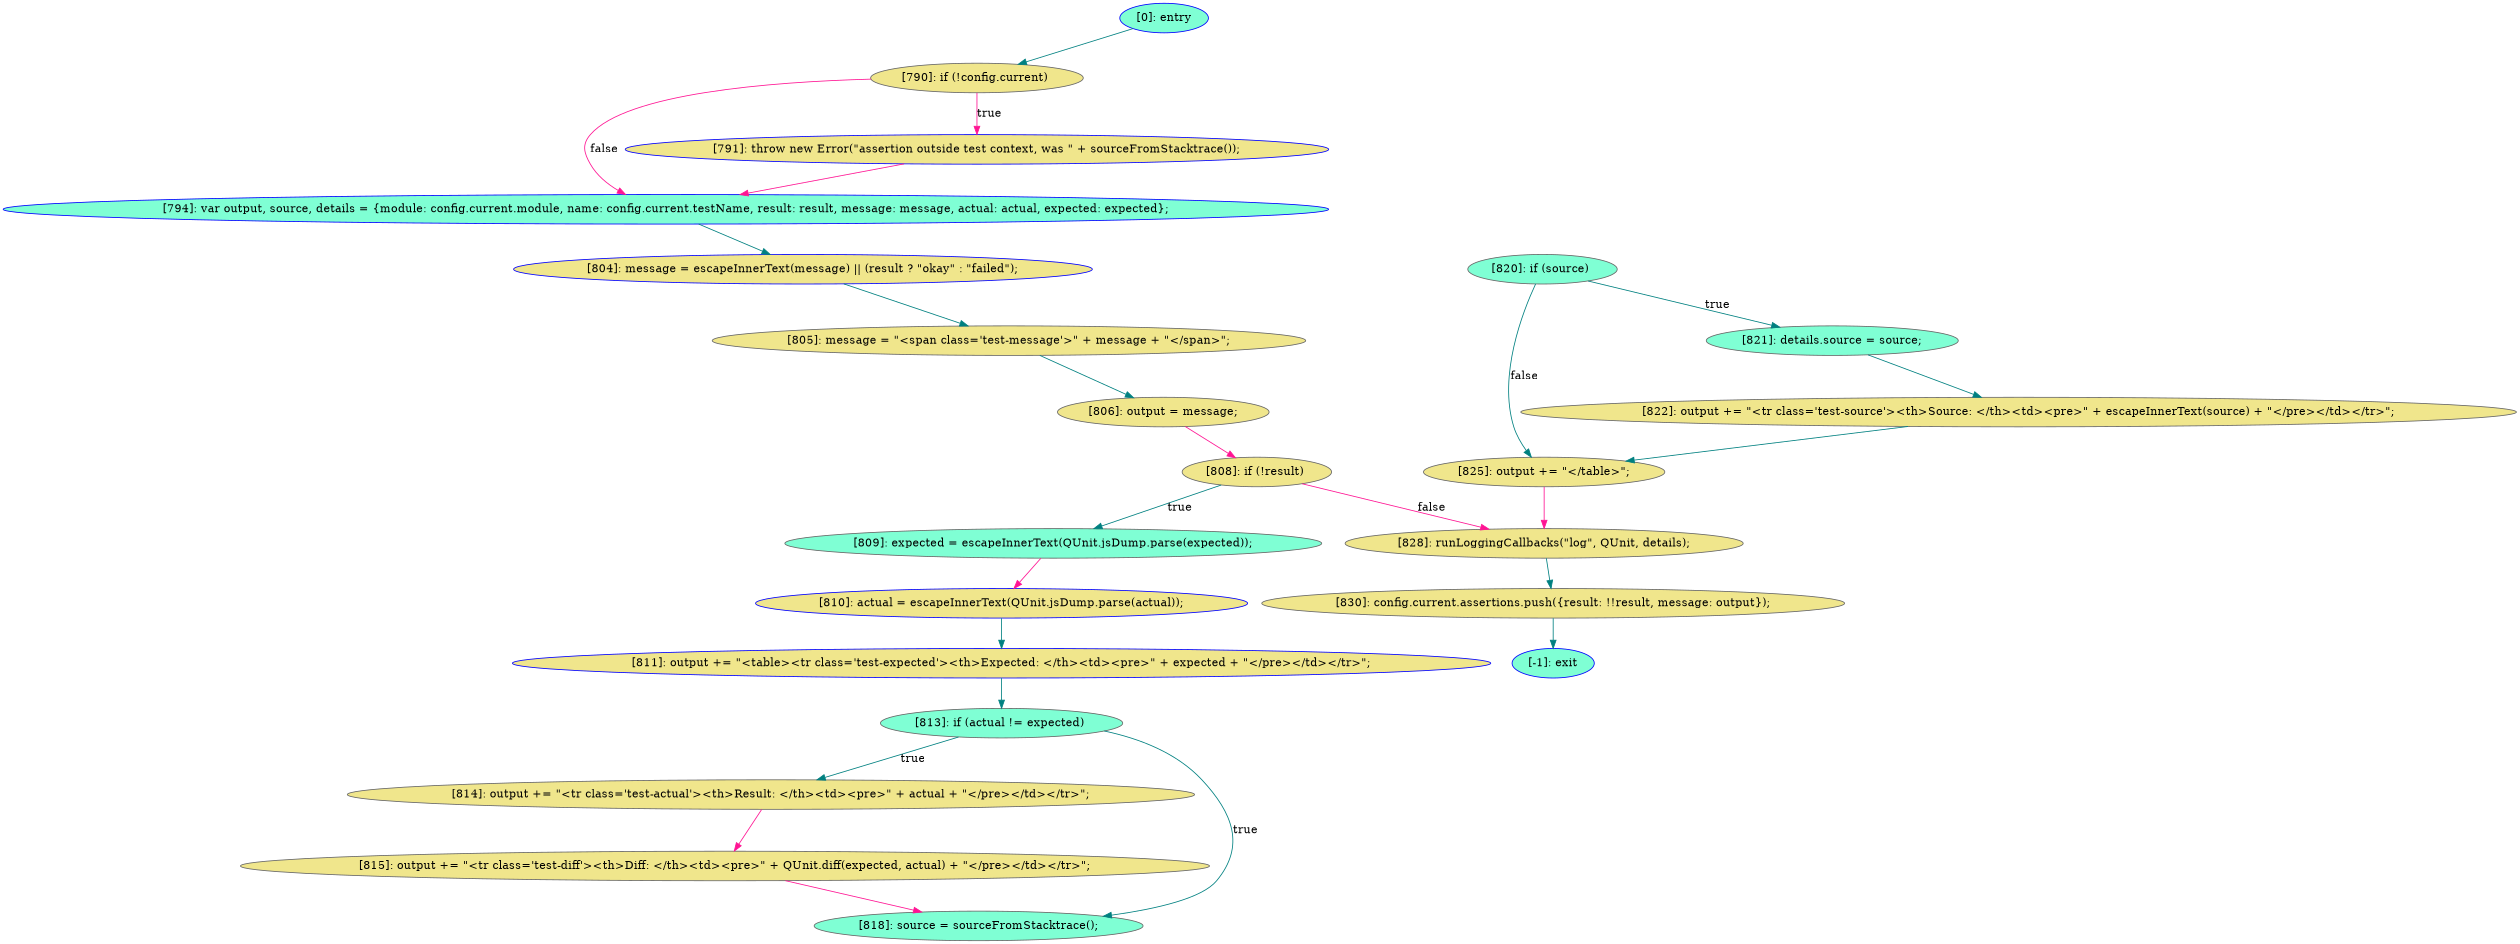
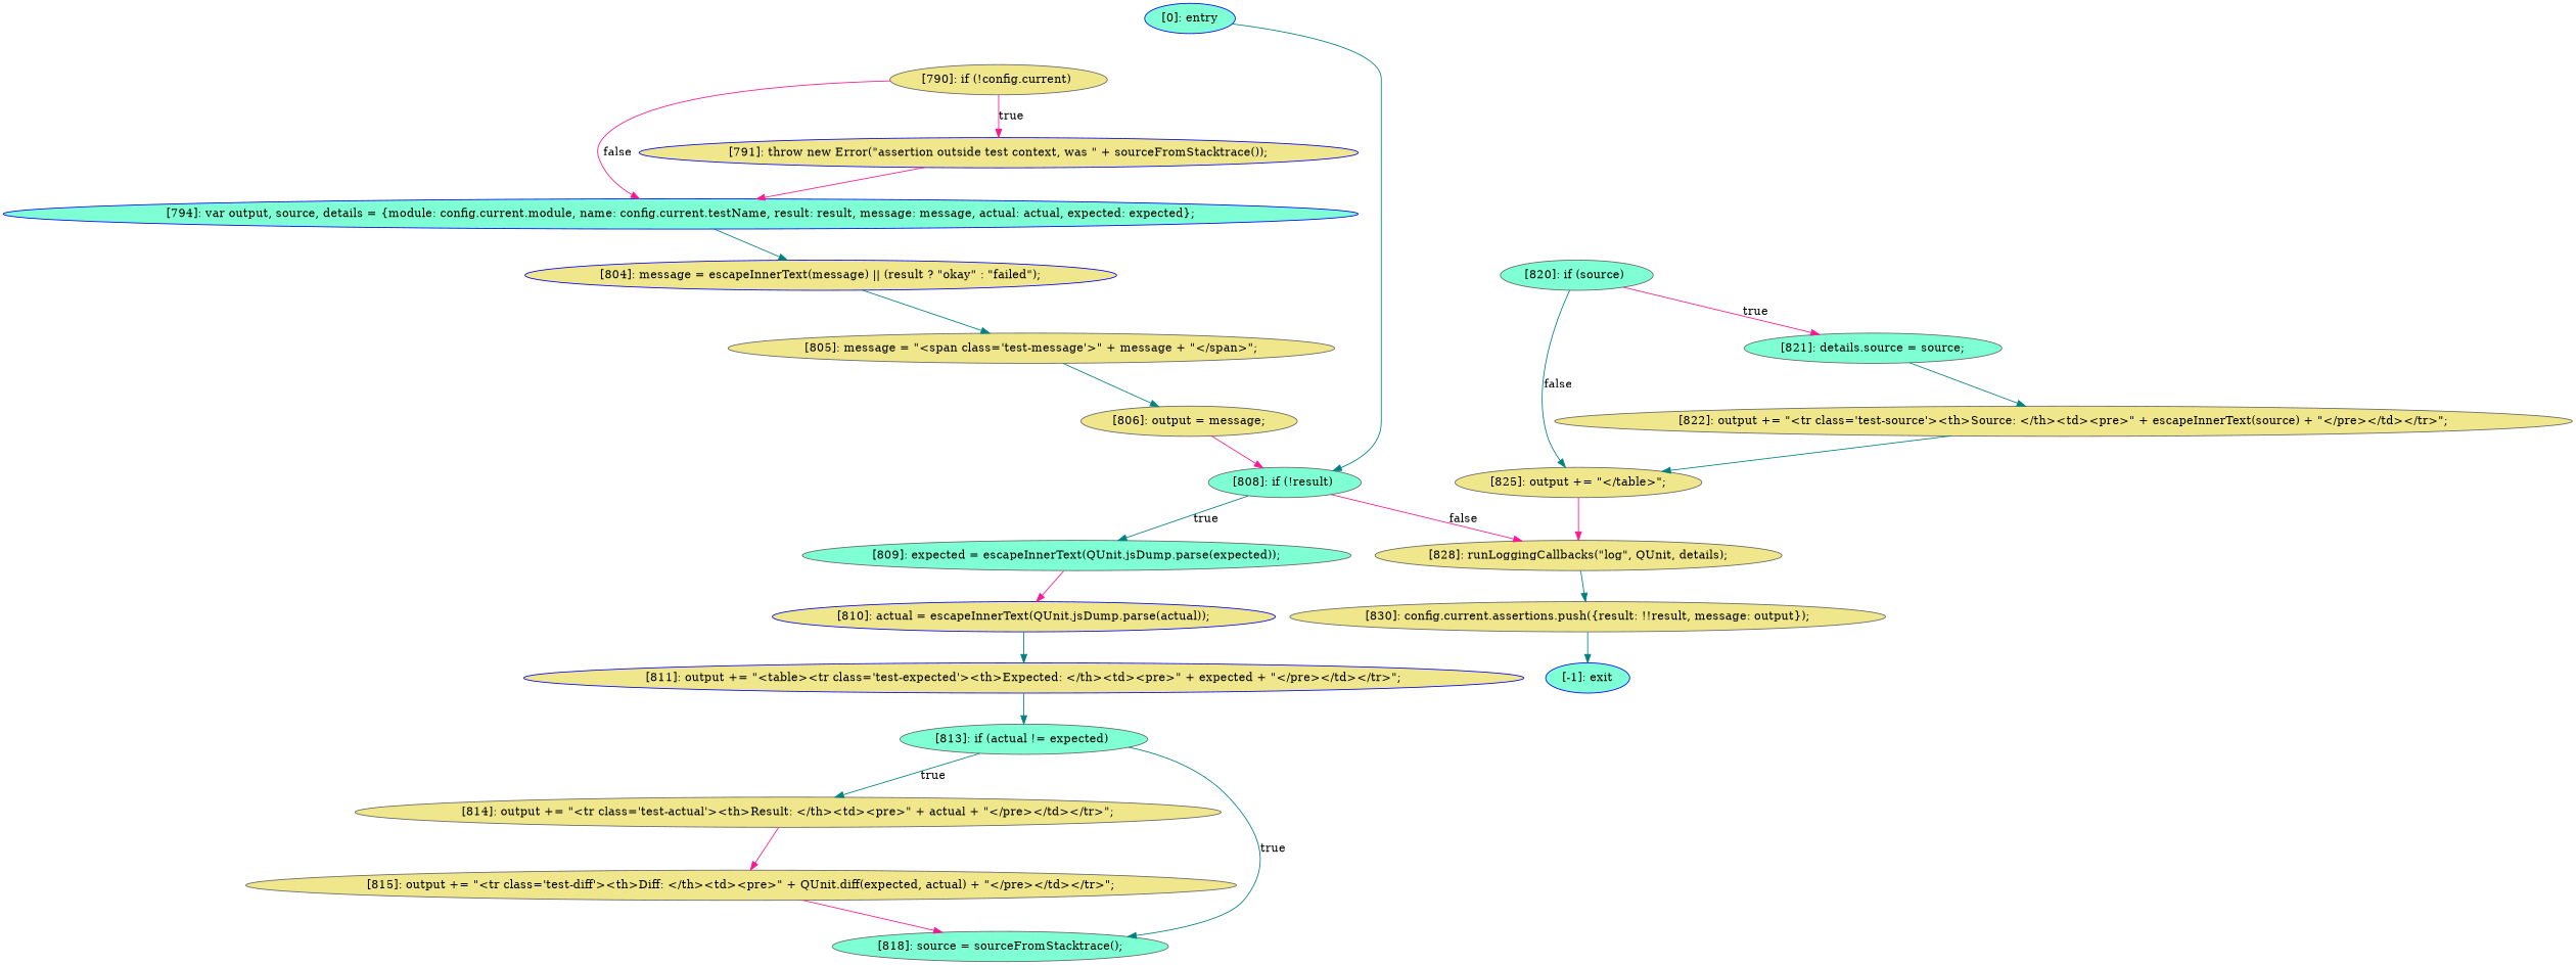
  digraph {
    node [color=gray40 fillcolor=khaki style=filled]
    edge [color=teal]
    n1 [label="[822]: output += \"<tr class='test-source'><th>Source: </th><td><pre>\" + escapeInnerText(source) + \"</pre></td></tr>\";\n"]
    n2 [label="[825]: output += \"</table>\";\n"]
    n3 [label="[828]: runLoggingCallbacks(\"log\", QUnit, details);\n"]
    n4 [label="[790]: if (!config.current) "]
    n5 [color=blue label="[791]: throw new Error(\"assertion outside test context, was \" + sourceFromStacktrace());\n"]
    n6 [color=blue fillcolor=aquamarine label="[794]: var output, source, details = {module: config.current.module, name: config.current.testName, result: result, message: message, actual: actual, expected: expected};\n"]
    n7 [color=blue label="[804]: message = escapeInnerText(message) || (result ? \"okay\" : \"failed\");\n"]
    n8 [label="[830]: config.current.assertions.push({result: !!result, message: output});\n"]
    n9 [color=blue fillcolor=aquamarine label="[-1]: exit"]
    n10 [fillcolor=aquamarine label="[820]: if (source) "]
    n11 [fillcolor=aquamarine label="[821]: details.source = source;\n"]
    n12 [label="[814]: output += \"<tr class='test-actual'><th>Result: </th><td><pre>\" + actual + \"</pre></td></tr>\";\n"]
    n13 [label="[815]: output += \"<tr class='test-diff'><th>Diff: </th><td><pre>\" + QUnit.diff(expected, actual) + \"</pre></td></tr>\";\n"]
    n14 [fillcolor=aquamarine label="[818]: source = sourceFromStacktrace();\n"]
    n15 [color=blue label="[811]: output += \"<table><tr class='test-expected'><th>Expected: </th><td><pre>\" + expected + \"</pre></td></tr>\";\n"]
    n16 [fillcolor=aquamarine label="[813]: if (actual != expected) "]
    n17 [label="[806]: output = message;\n"]
-   n18 [label="[808]: if (!result) "]
+   n18 [fillcolor=aquamarine label="[808]: if (!result) "]
    n19 [fillcolor=aquamarine label="[809]: expected = escapeInnerText(QUnit.jsDump.parse(expected));\n"]
    n20 [color=blue label="[810]: actual = escapeInnerText(QUnit.jsDump.parse(actual));\n"]
    n21 [color=blue fillcolor=aquamarine label="[0]: entry"]
    n22 [label="[805]: message = \"<span class='test-message'>\" + message + \"</span>\";\n"]
    n1 -> n2
    n2 -> n3 [color=deeppink]
    n3 -> n8
    n4 -> n5 [color=deeppink label=true]
    n4 -> n6 [color=deeppink label=false]
    n5 -> n6 [color=deeppink]
    n6 -> n7
    n7 -> n22
    n8 -> n9
    n10 -> n2 [label=false]
-   n10 -> n11 [label=true]
+   n10 -> n11 [color=deeppink label=true]
    n11 -> n1
    n12 -> n13 [color=deeppink]
    n13 -> n14 [color=deeppink]
    n15 -> n16
    n16 -> n12 [label=true]
    n16 -> n14 [label=true]
    n17 -> n18 [color=deeppink]
    n18 -> n3 [color=deeppink label=false]
    n18 -> n19 [label=true]
    n19 -> n20 [color=deeppink]
    n20 -> n15
-   n21 -> n4
+   n21 -> n18
    n22 -> n17
  }
